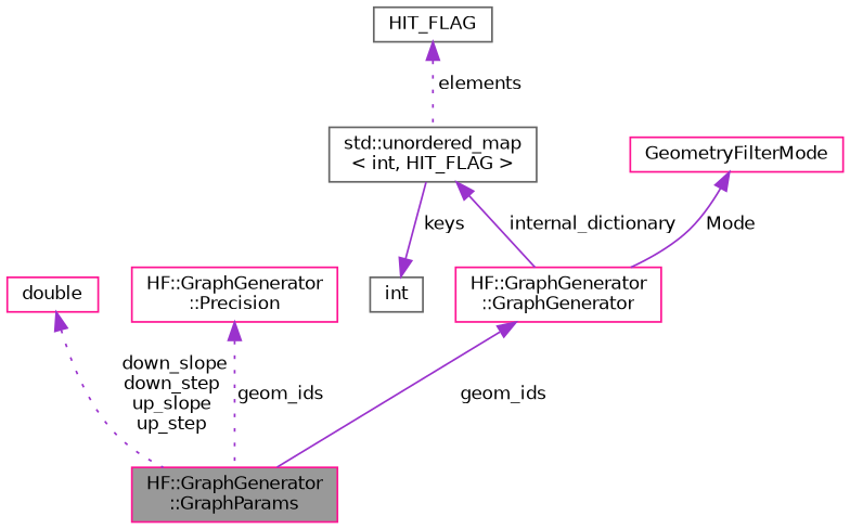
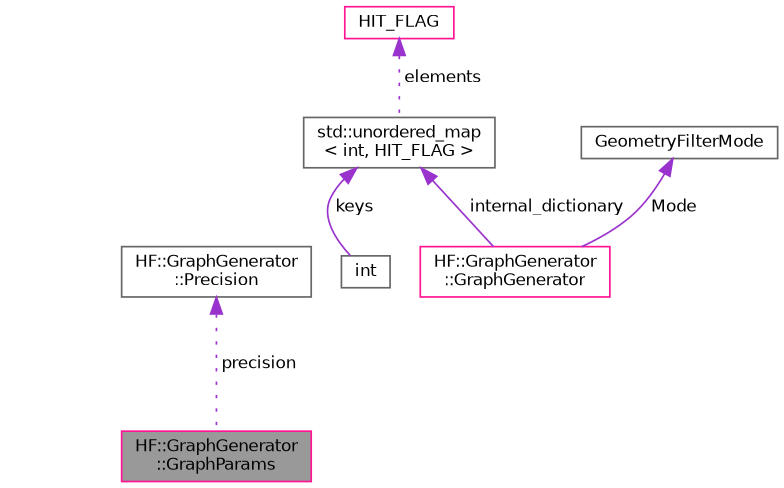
  digraph {
    node [color=deeppink fillcolor=white fontname=Helvetica fontsize=10 shape=box style=filled]
    edge [color=darkorchid3 dir=back fontname=Helvetica fontsize=10 labelfontname=Helvetica labelfontsize=10 style=solid]
    n1 [fillcolor=grey60 fontcolor=black height=0.2 label="HF::GraphGenerator\l::GraphParams" width=0.4]
-   n2 [height=0.2 label=double width=0.4]
-   n3 [height=0.2 label="HF::GraphGenerator\l::Precision" width=0.4]
+   n3 [color=gray40 height=0.2 label="HF::GraphGenerator\l::Precision" width=0.4]
    n4 [height=0.2 label="HF::GraphGenerator\l::GraphGenerator" width=0.4]
    n5 [color=gray40 height=0.2 label="std::unordered_map\l\< int, HIT_FLAG \>" width=0.4]
    n6 [color=gray40 height=0.2 label=int width=0.4]
-   n7 [color=gray40 height=0.2 label=HIT_FLAG width=0.4]
-   n8 [height=0.2 label=GeometryFilterMode width=0.4]
-   n2 -> n1 [label=" down_slope\ndown_step\nup_slope\nup_step" style=dotted]
-   n3 -> n1 [label=" geom_ids" style=dotted]
-   n4 -> n1 [label=" geom_ids"]
+   n7 [height=0.2 label=HIT_FLAG width=0.4]
+   n8 [color=gray40 height=0.2 label=GeometryFilterMode width=0.4]
+   n3 -> n1 [label=" precision" style=dotted]
    n5 -> n4 [label=" internal_dictionary"]
-   n6 -> n5 [label=" keys"]
+   n5 -> n6 [label=" keys"]
    n7 -> n5 [label=" elements" style=dotted]
    n8 -> n4 [label=" Mode"]
  }
